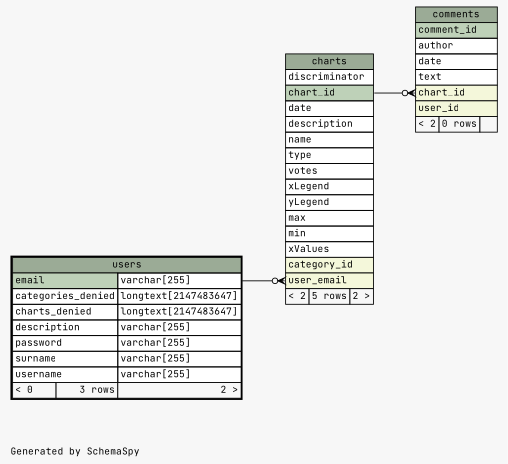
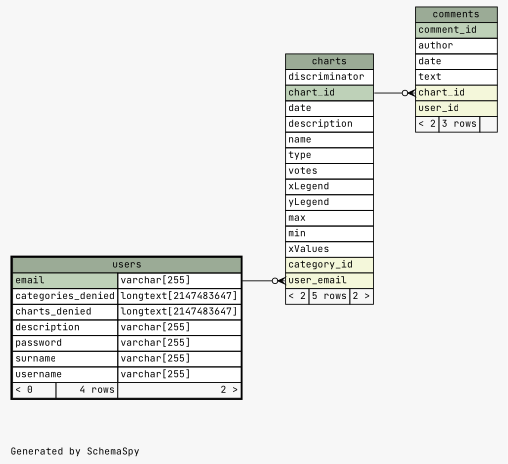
  digraph {
    bgcolor="#f7f7f7"
    fontname="JetBrains Mono"
    fontsize=11
    label="\nGenerated by SchemaSpy"
    labeljust=l
    nodesep=0.18
    rankdir=RL
    ranksep=0.46
    node [fontname="JetBrains Mono" fontsize=11 shape=plaintext]
    edge [arrowhead=none arrowsize=0.8 arrowtail=crowodot dir=back fontname="JetBrains Mono"]
    n1 [label=<     <TABLE BORDER="0" CELLBORDER="1" CELLSPACING="0" BGCOLOR="#ffffff">       <TR><TD COLSPAN="3" BGCOLOR="#9bab96" ALIGN="CENTER">charts</TD></TR>       <TR><TD PORT="discriminator" COLSPAN="3" ALIGN="LEFT">discriminator</TD></TR>       <TR><TD PORT="chart_id" COLSPAN="3" BGCOLOR="#bed1b8" ALIGN="LEFT">chart_id</TD></TR>       <TR><TD PORT="date" COLSPAN="3" ALIGN="LEFT">date</TD></TR>       <TR><TD PORT="description" COLSPAN="3" ALIGN="LEFT">description</TD></TR>       <TR><TD PORT="name" COLSPAN="3" ALIGN="LEFT">name</TD></TR>       <TR><TD PORT="type" COLSPAN="3" ALIGN="LEFT">type</TD></TR>       <TR><TD PORT="votes" COLSPAN="3" ALIGN="LEFT">votes</TD></TR>       <TR><TD PORT="xLegend" COLSPAN="3" ALIGN="LEFT">xLegend</TD></TR>       <TR><TD PORT="yLegend" COLSPAN="3" ALIGN="LEFT">yLegend</TD></TR>       <TR><TD PORT="max" COLSPAN="3" ALIGN="LEFT">max</TD></TR>       <TR><TD PORT="min" COLSPAN="3" ALIGN="LEFT">min</TD></TR>       <TR><TD PORT="xValues" COLSPAN="3" ALIGN="LEFT">xValues</TD></TR>       <TR><TD PORT="category_id" COLSPAN="3" BGCOLOR="#f4f7da" ALIGN="LEFT">category_id</TD></TR>       <TR><TD PORT="user_email" COLSPAN="3" BGCOLOR="#f4f7da" ALIGN="LEFT">user_email</TD></TR>       <TR><TD ALIGN="LEFT" BGCOLOR="#f7f7f7">&lt; 2</TD><TD ALIGN="RIGHT" BGCOLOR="#f7f7f7">5 rows</TD><TD ALIGN="RIGHT" BGCOLOR="#f7f7f7">2 &gt;</TD></TR>     </TABLE>>]
-   n2 [label=<     <TABLE BORDER="2" CELLBORDER="1" CELLSPACING="0" BGCOLOR="#ffffff">       <TR><TD COLSPAN="3" BGCOLOR="#9bab96" ALIGN="CENTER">users</TD></TR>       <TR><TD PORT="email" COLSPAN="2" BGCOLOR="#bed1b8" ALIGN="LEFT">email</TD><TD PORT="email.type" ALIGN="LEFT">varchar[255]</TD></TR>       <TR><TD PORT="categories_denied" COLSPAN="2" ALIGN="LEFT">categories_denied</TD><TD PORT="categories_denied.type" ALIGN="LEFT">longtext[2147483647]</TD></TR>       <TR><TD PORT="charts_denied" COLSPAN="2" ALIGN="LEFT">charts_denied</TD><TD PORT="charts_denied.type" ALIGN="LEFT">longtext[2147483647]</TD></TR>       <TR><TD PORT="description" COLSPAN="2" ALIGN="LEFT">description</TD><TD PORT="description.type" ALIGN="LEFT">varchar[255]</TD></TR>       <TR><TD PORT="password" COLSPAN="2" ALIGN="LEFT">password</TD><TD PORT="password.type" ALIGN="LEFT">varchar[255]</TD></TR>       <TR><TD PORT="surname" COLSPAN="2" ALIGN="LEFT">surname</TD><TD PORT="surname.type" ALIGN="LEFT">varchar[255]</TD></TR>       <TR><TD PORT="username" COLSPAN="2" ALIGN="LEFT">username</TD><TD PORT="username.type" ALIGN="LEFT">varchar[255]</TD></TR>       <TR><TD ALIGN="LEFT" BGCOLOR="#f7f7f7">&lt; 0</TD><TD ALIGN="RIGHT" BGCOLOR="#f7f7f7">3 rows</TD><TD ALIGN="RIGHT" BGCOLOR="#f7f7f7">2 &gt;</TD></TR>     </TABLE>>]
-   n3 [label=<     <TABLE BORDER="0" CELLBORDER="1" CELLSPACING="0" BGCOLOR="#ffffff">       <TR><TD COLSPAN="3" BGCOLOR="#9bab96" ALIGN="CENTER">comments</TD></TR>       <TR><TD PORT="comment_id" COLSPAN="3" BGCOLOR="#bed1b8" ALIGN="LEFT">comment_id</TD></TR>       <TR><TD PORT="author" COLSPAN="3" ALIGN="LEFT">author</TD></TR>       <TR><TD PORT="date" COLSPAN="3" ALIGN="LEFT">date</TD></TR>       <TR><TD PORT="text" COLSPAN="3" ALIGN="LEFT">text</TD></TR>       <TR><TD PORT="chart_id" COLSPAN="3" BGCOLOR="#f4f7da" ALIGN="LEFT">chart_id</TD></TR>       <TR><TD PORT="user_id" COLSPAN="3" BGCOLOR="#f4f7da" ALIGN="LEFT">user_id</TD></TR>       <TR><TD ALIGN="LEFT" BGCOLOR="#f7f7f7">&lt; 2</TD><TD ALIGN="RIGHT" BGCOLOR="#f7f7f7">0 rows</TD><TD ALIGN="RIGHT" BGCOLOR="#f7f7f7">  </TD></TR>     </TABLE>>]
+   n2 [label=<     <TABLE BORDER="2" CELLBORDER="1" CELLSPACING="0" BGCOLOR="#ffffff">       <TR><TD COLSPAN="3" BGCOLOR="#9bab96" ALIGN="CENTER">users</TD></TR>       <TR><TD PORT="email" COLSPAN="2" BGCOLOR="#bed1b8" ALIGN="LEFT">email</TD><TD PORT="email.type" ALIGN="LEFT">varchar[255]</TD></TR>       <TR><TD PORT="categories_denied" COLSPAN="2" ALIGN="LEFT">categories_denied</TD><TD PORT="categories_denied.type" ALIGN="LEFT">longtext[2147483647]</TD></TR>       <TR><TD PORT="charts_denied" COLSPAN="2" ALIGN="LEFT">charts_denied</TD><TD PORT="charts_denied.type" ALIGN="LEFT">longtext[2147483647]</TD></TR>       <TR><TD PORT="description" COLSPAN="2" ALIGN="LEFT">description</TD><TD PORT="description.type" ALIGN="LEFT">varchar[255]</TD></TR>       <TR><TD PORT="password" COLSPAN="2" ALIGN="LEFT">password</TD><TD PORT="password.type" ALIGN="LEFT">varchar[255]</TD></TR>       <TR><TD PORT="surname" COLSPAN="2" ALIGN="LEFT">surname</TD><TD PORT="surname.type" ALIGN="LEFT">varchar[255]</TD></TR>       <TR><TD PORT="username" COLSPAN="2" ALIGN="LEFT">username</TD><TD PORT="username.type" ALIGN="LEFT">varchar[255]</TD></TR>       <TR><TD ALIGN="LEFT" BGCOLOR="#f7f7f7">&lt; 0</TD><TD ALIGN="RIGHT" BGCOLOR="#f7f7f7">4 rows</TD><TD ALIGN="RIGHT" BGCOLOR="#f7f7f7">2 &gt;</TD></TR>     </TABLE>>]
+   n3 [label=<     <TABLE BORDER="0" CELLBORDER="1" CELLSPACING="0" BGCOLOR="#ffffff">       <TR><TD COLSPAN="3" BGCOLOR="#9bab96" ALIGN="CENTER">comments</TD></TR>       <TR><TD PORT="comment_id" COLSPAN="3" BGCOLOR="#bed1b8" ALIGN="LEFT">comment_id</TD></TR>       <TR><TD PORT="author" COLSPAN="3" ALIGN="LEFT">author</TD></TR>       <TR><TD PORT="date" COLSPAN="3" ALIGN="LEFT">date</TD></TR>       <TR><TD PORT="text" COLSPAN="3" ALIGN="LEFT">text</TD></TR>       <TR><TD PORT="chart_id" COLSPAN="3" BGCOLOR="#f4f7da" ALIGN="LEFT">chart_id</TD></TR>       <TR><TD PORT="user_id" COLSPAN="3" BGCOLOR="#f4f7da" ALIGN="LEFT">user_id</TD></TR>       <TR><TD ALIGN="LEFT" BGCOLOR="#f7f7f7">&lt; 2</TD><TD ALIGN="RIGHT" BGCOLOR="#f7f7f7">3 rows</TD><TD ALIGN="RIGHT" BGCOLOR="#f7f7f7">  </TD></TR>     </TABLE>>]
    n1 -> n2 [headport="email.type:e" tailport="user_email:w"]
    n3 -> n1 [headport="chart_id:e" tailport="chart_id:w"]
  }
